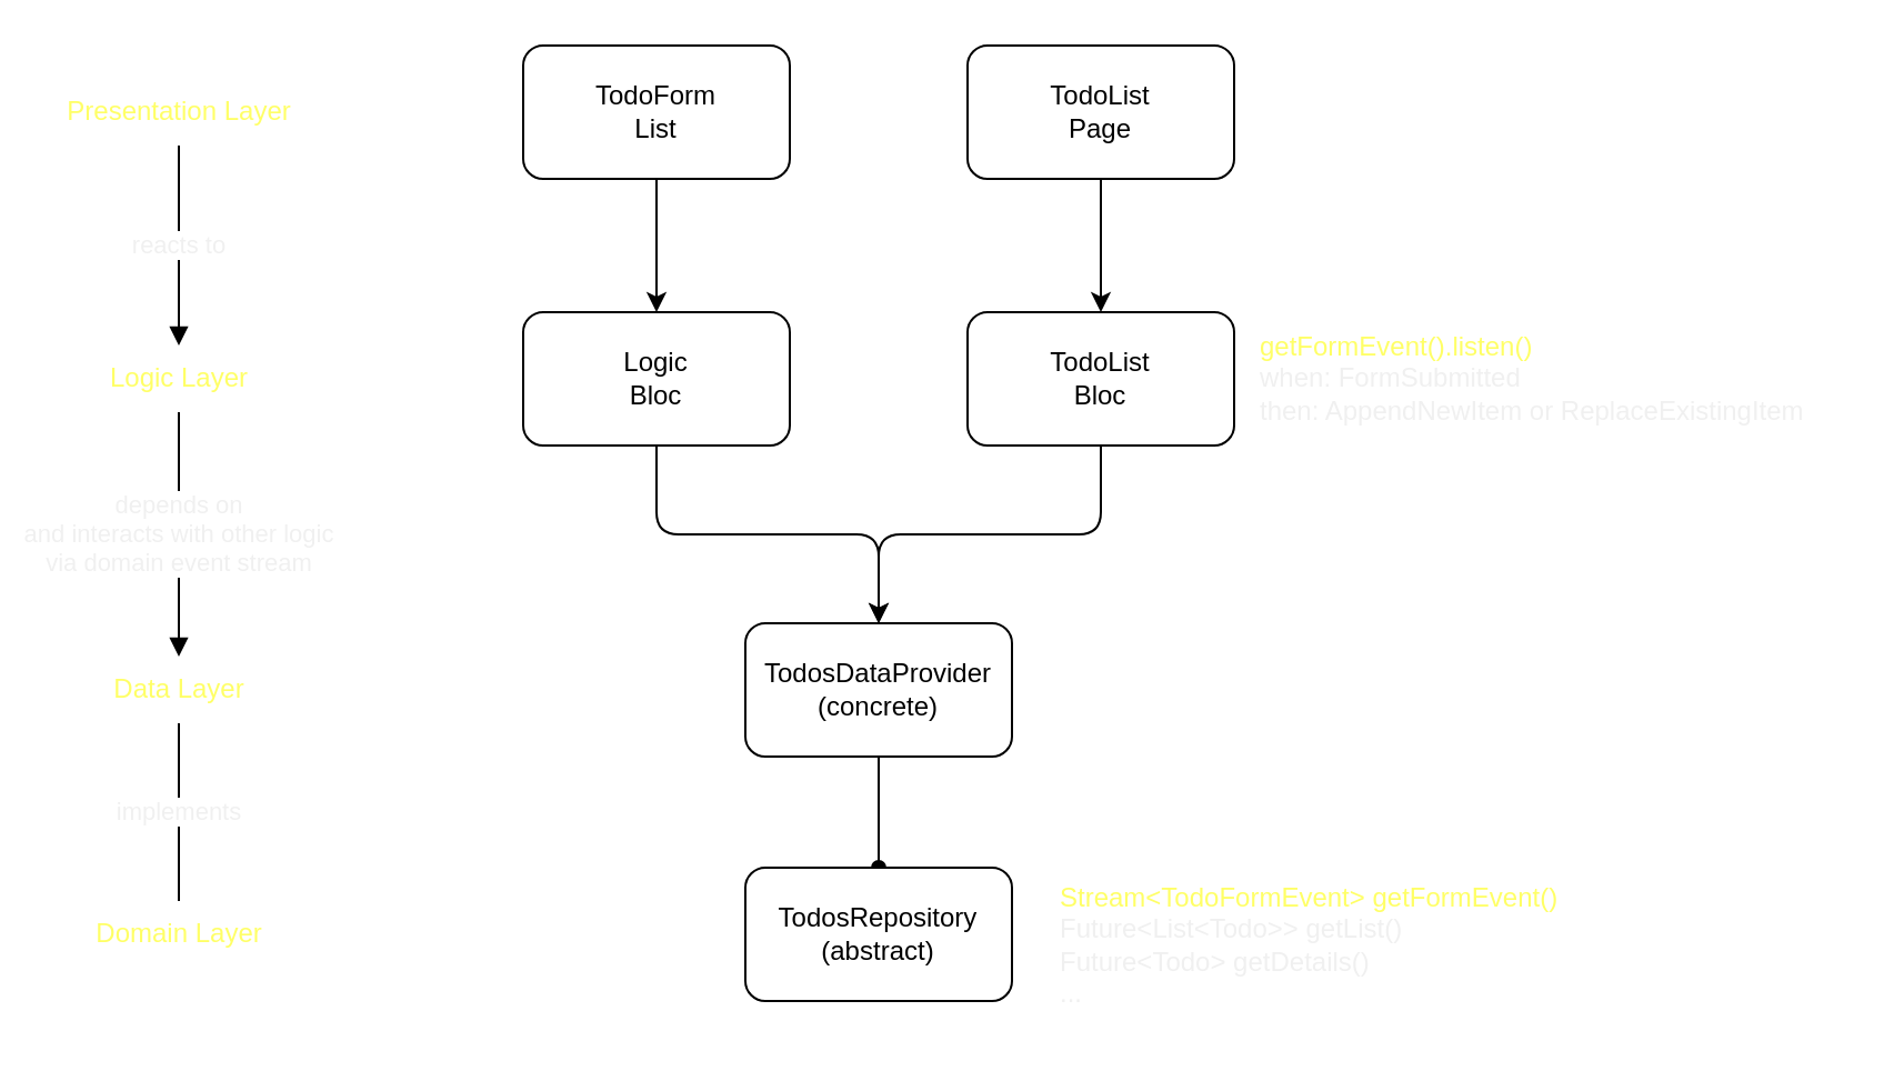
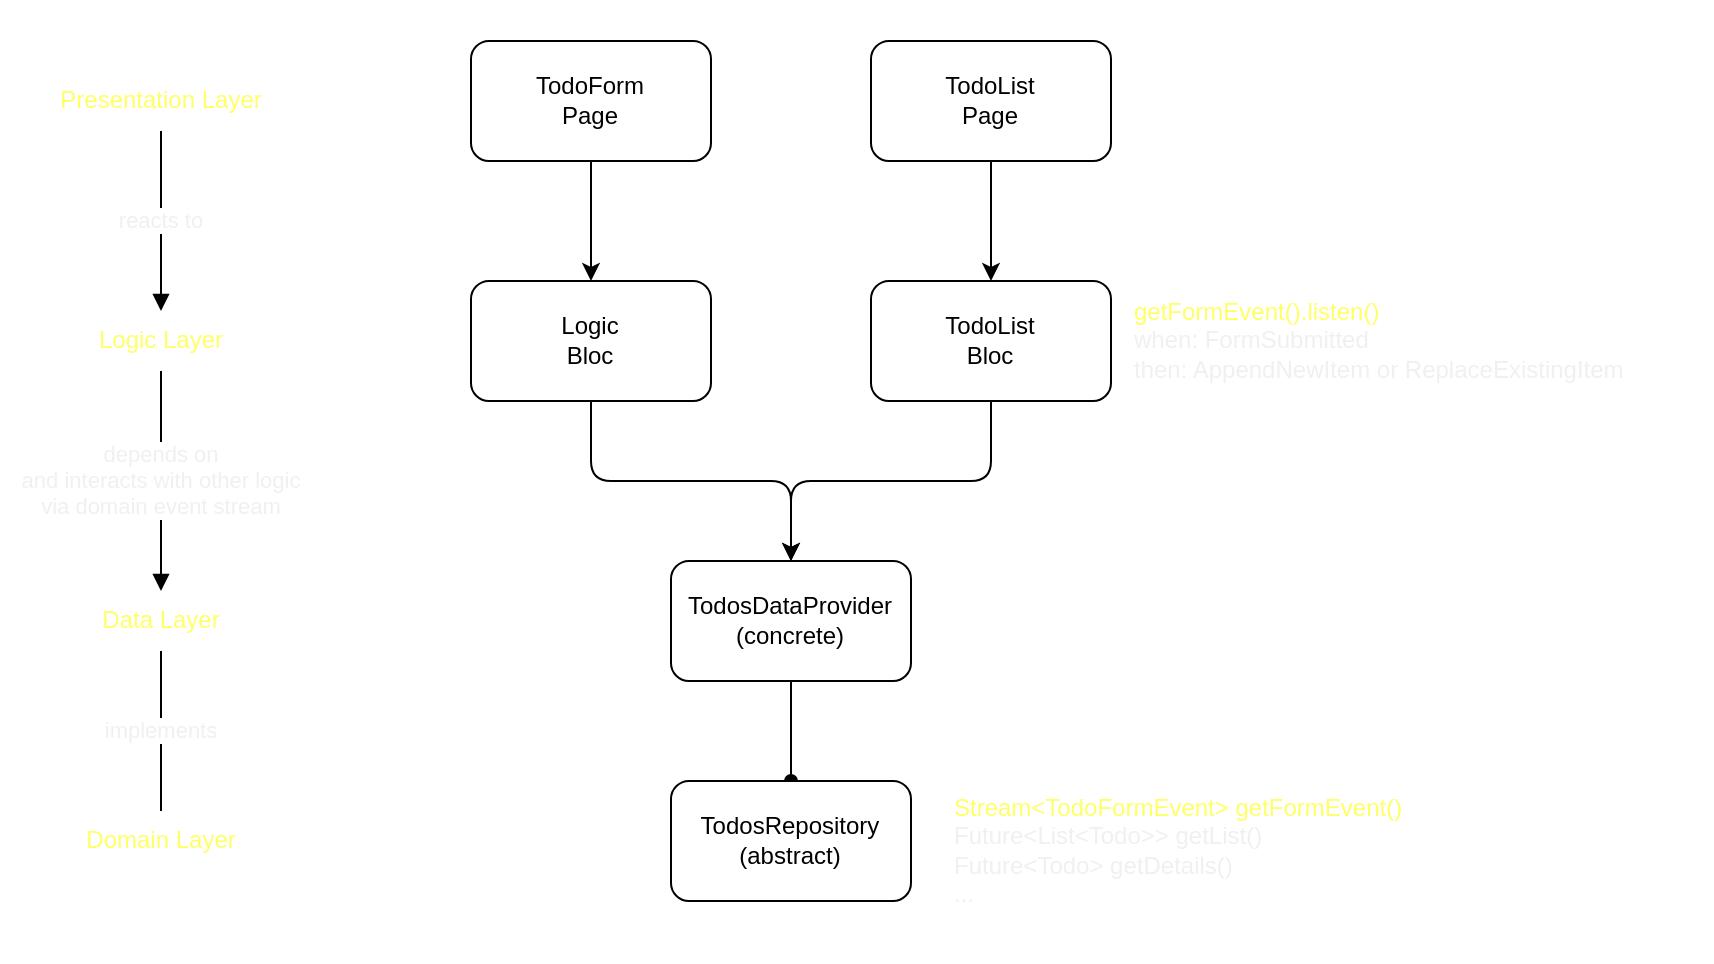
  <mxCell id="0" />
  <mxCell id="1" parent="0" />
  <mxCell id="2" style="edgeStyle=none;html=1;entryX=0.5;entryY=0;entryDx=0;entryDy=0;exitX=0.5;exitY=1;exitDx=0;exitDy=0;" edge="1" parent="1" source="3" target="7"><mxGeometry relative="1" as="geometry"><mxPoint x="395" y="270" as="targetPoint" /><Array as="points"><mxPoint x="495" y="240" /><mxPoint x="395" y="240" /></Array></mxGeometry></mxCell>
  <mxCell id="3" value="TodoList&lt;br&gt;Bloc" style="rounded=1;whiteSpace=wrap;html=1;" vertex="1" parent="1"><mxGeometry x="435" y="140" width="120" height="60" as="geometry" /></mxCell>
  <mxCell id="4" style="edgeStyle=none;html=1;entryX=0.5;entryY=0;entryDx=0;entryDy=0;" edge="1" parent="1" source="5" target="7"><mxGeometry relative="1" as="geometry"><Array as="points"><mxPoint x="295" y="240" /><mxPoint x="395" y="240" /></Array></mxGeometry></mxCell>
  <mxCell id="5" value="Logic&lt;br&gt;Bloc" style="rounded=1;whiteSpace=wrap;html=1;" vertex="1" parent="1"><mxGeometry x="235" y="140" width="120" height="60" as="geometry" /></mxCell>
  <mxCell id="6" style="edgeStyle=none;html=1;entryX=0.5;entryY=0;entryDx=0;entryDy=0;endArrow=oval;endFill=1;" edge="1" parent="1" source="7" target="8"><mxGeometry relative="1" as="geometry" /></mxCell>
  <mxCell id="7" value="TodosDataProvider&lt;br&gt;(concrete)" style="rounded=1;whiteSpace=wrap;html=1;" vertex="1" parent="1"><mxGeometry x="335" y="280" width="120" height="60" as="geometry" /></mxCell>
  <mxCell id="8" value="TodosRepository&lt;br&gt;(abstract)" style="rounded=1;whiteSpace=wrap;html=1;" vertex="1" parent="1"><mxGeometry x="335" y="390" width="120" height="60" as="geometry" /></mxCell>
  <mxCell id="9" style="edgeStyle=none;html=1;" edge="1" parent="1" source="10" target="5"><mxGeometry relative="1" as="geometry" /></mxCell>
- <mxCell id="10" value="TodoForm&lt;br&gt;List" style="rounded=1;whiteSpace=wrap;html=1;" vertex="1" parent="1"><mxGeometry x="235" y="20" width="120" height="60" as="geometry" /></mxCell>
+ <mxCell id="10" value="TodoForm&lt;br&gt;Page" style="rounded=1;whiteSpace=wrap;html=1;" vertex="1" parent="1"><mxGeometry x="235" y="20" width="120" height="60" as="geometry" /></mxCell>
  <mxCell id="11" style="edgeStyle=none;html=1;entryX=0.5;entryY=0;entryDx=0;entryDy=0;" edge="1" parent="1" source="12" target="3"><mxGeometry relative="1" as="geometry" /></mxCell>
  <mxCell id="12" value="TodoList&lt;br&gt;Page" style="rounded=1;whiteSpace=wrap;html=1;" vertex="1" parent="1"><mxGeometry x="435" y="20" width="120" height="60" as="geometry" /></mxCell>
  <mxCell id="13" value="reacts to" style="edgeStyle=none;html=1;endArrow=block;endFill=1;fontColor=#F0F0F0;" edge="1" parent="1" source="14" target="16"><mxGeometry relative="1" as="geometry" /></mxCell>
  <mxCell id="14" value="Presentation Layer" style="text;html=1;align=center;verticalAlign=middle;resizable=0;points=[];autosize=1;strokeColor=none;fillColor=none;fontColor=#FFFF66;" vertex="1" parent="1"><mxGeometry x="20" y="35" width="120" height="30" as="geometry" /></mxCell>
  <mxCell id="15" value="depends on&lt;br&gt;and interacts with other logic &lt;br&gt;via domain event stream" style="edgeStyle=none;html=1;endArrow=block;endFill=1;fontColor=#F0F0F0;" edge="1" parent="1" source="16" target="18"><mxGeometry x="0.007" relative="1" as="geometry"><mxPoint as="offset" /></mxGeometry></mxCell>
  <mxCell id="16" value="Logic Layer" style="text;html=1;align=center;verticalAlign=middle;resizable=0;points=[];autosize=1;strokeColor=none;fillColor=none;fontColor=#FFFF66;" vertex="1" parent="1"><mxGeometry x="35" y="155" width="90" height="30" as="geometry" /></mxCell>
  <mxCell id="17" value="implements" style="edgeStyle=none;html=1;endArrow=none;endFill=1;fontColor=#F0F0F0;" edge="1" parent="1" source="18" target="19"><mxGeometry relative="1" as="geometry" /></mxCell>
  <mxCell id="18" value="Data Layer" style="text;html=1;align=center;verticalAlign=middle;resizable=0;points=[];autosize=1;strokeColor=none;fillColor=none;fontColor=#FFFF66;" vertex="1" parent="1"><mxGeometry x="40" y="295" width="80" height="30" as="geometry" /></mxCell>
  <mxCell id="19" value="Domain Layer" style="text;html=1;align=center;verticalAlign=middle;resizable=0;points=[];autosize=1;strokeColor=none;fillColor=none;fontColor=#FFFF66;" vertex="1" parent="1"><mxGeometry x="30" y="405" width="100" height="30" as="geometry" /></mxCell>
  <mxCell id="20" value="Stream&amp;lt;TodoFormEvent&amp;gt; getFormEvent()&lt;br&gt;&lt;font color=&quot;#f0f0f0&quot;&gt;Future&amp;lt;List&amp;lt;Todo&amp;gt;&amp;gt; getList()&lt;br&gt;Future&amp;lt;Todo&amp;gt; getDetails()&lt;br&gt;...&lt;/font&gt;" style="text;html=1;align=left;verticalAlign=middle;resizable=0;points=[];autosize=1;strokeColor=none;fillColor=none;fontColor=#FFFF66;" vertex="1" parent="1"><mxGeometry x="475" y="390" width="242" height="70" as="geometry" /></mxCell>
  <mxCell id="21" value="&lt;font color=&quot;#ffff66&quot;&gt;getFormEvent().listen()&lt;/font&gt;&lt;br&gt;when: FormSubmitted&lt;br&gt;then: AppendNewItem or ReplaceExistingItem" style="text;html=1;align=left;verticalAlign=middle;resizable=0;points=[];autosize=1;strokeColor=none;fillColor=none;fontColor=#F0F0F0;" vertex="1" parent="1"><mxGeometry x="565" y="140" width="270" height="60" as="geometry" /></mxCell>
